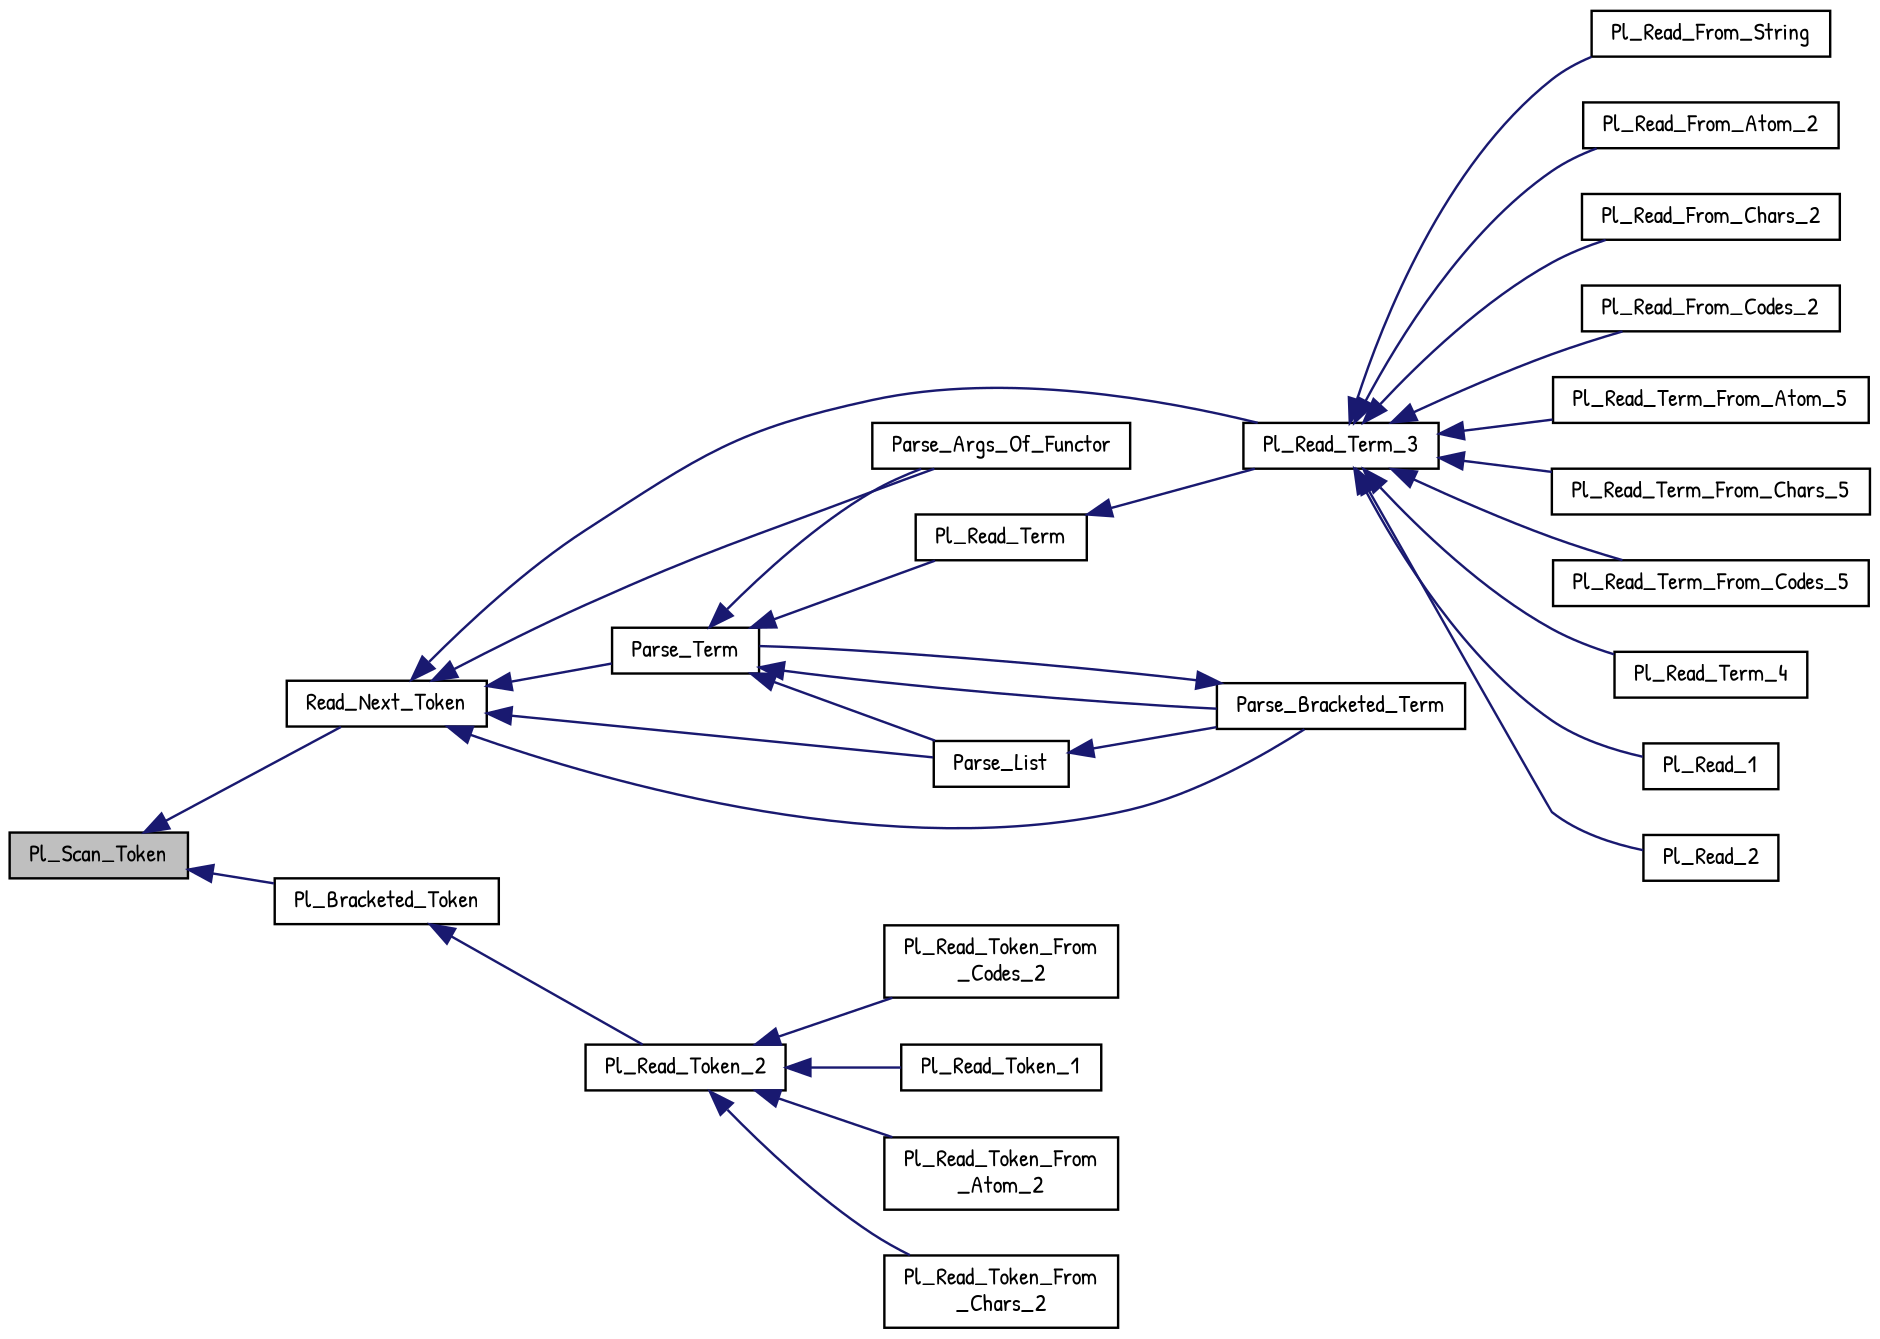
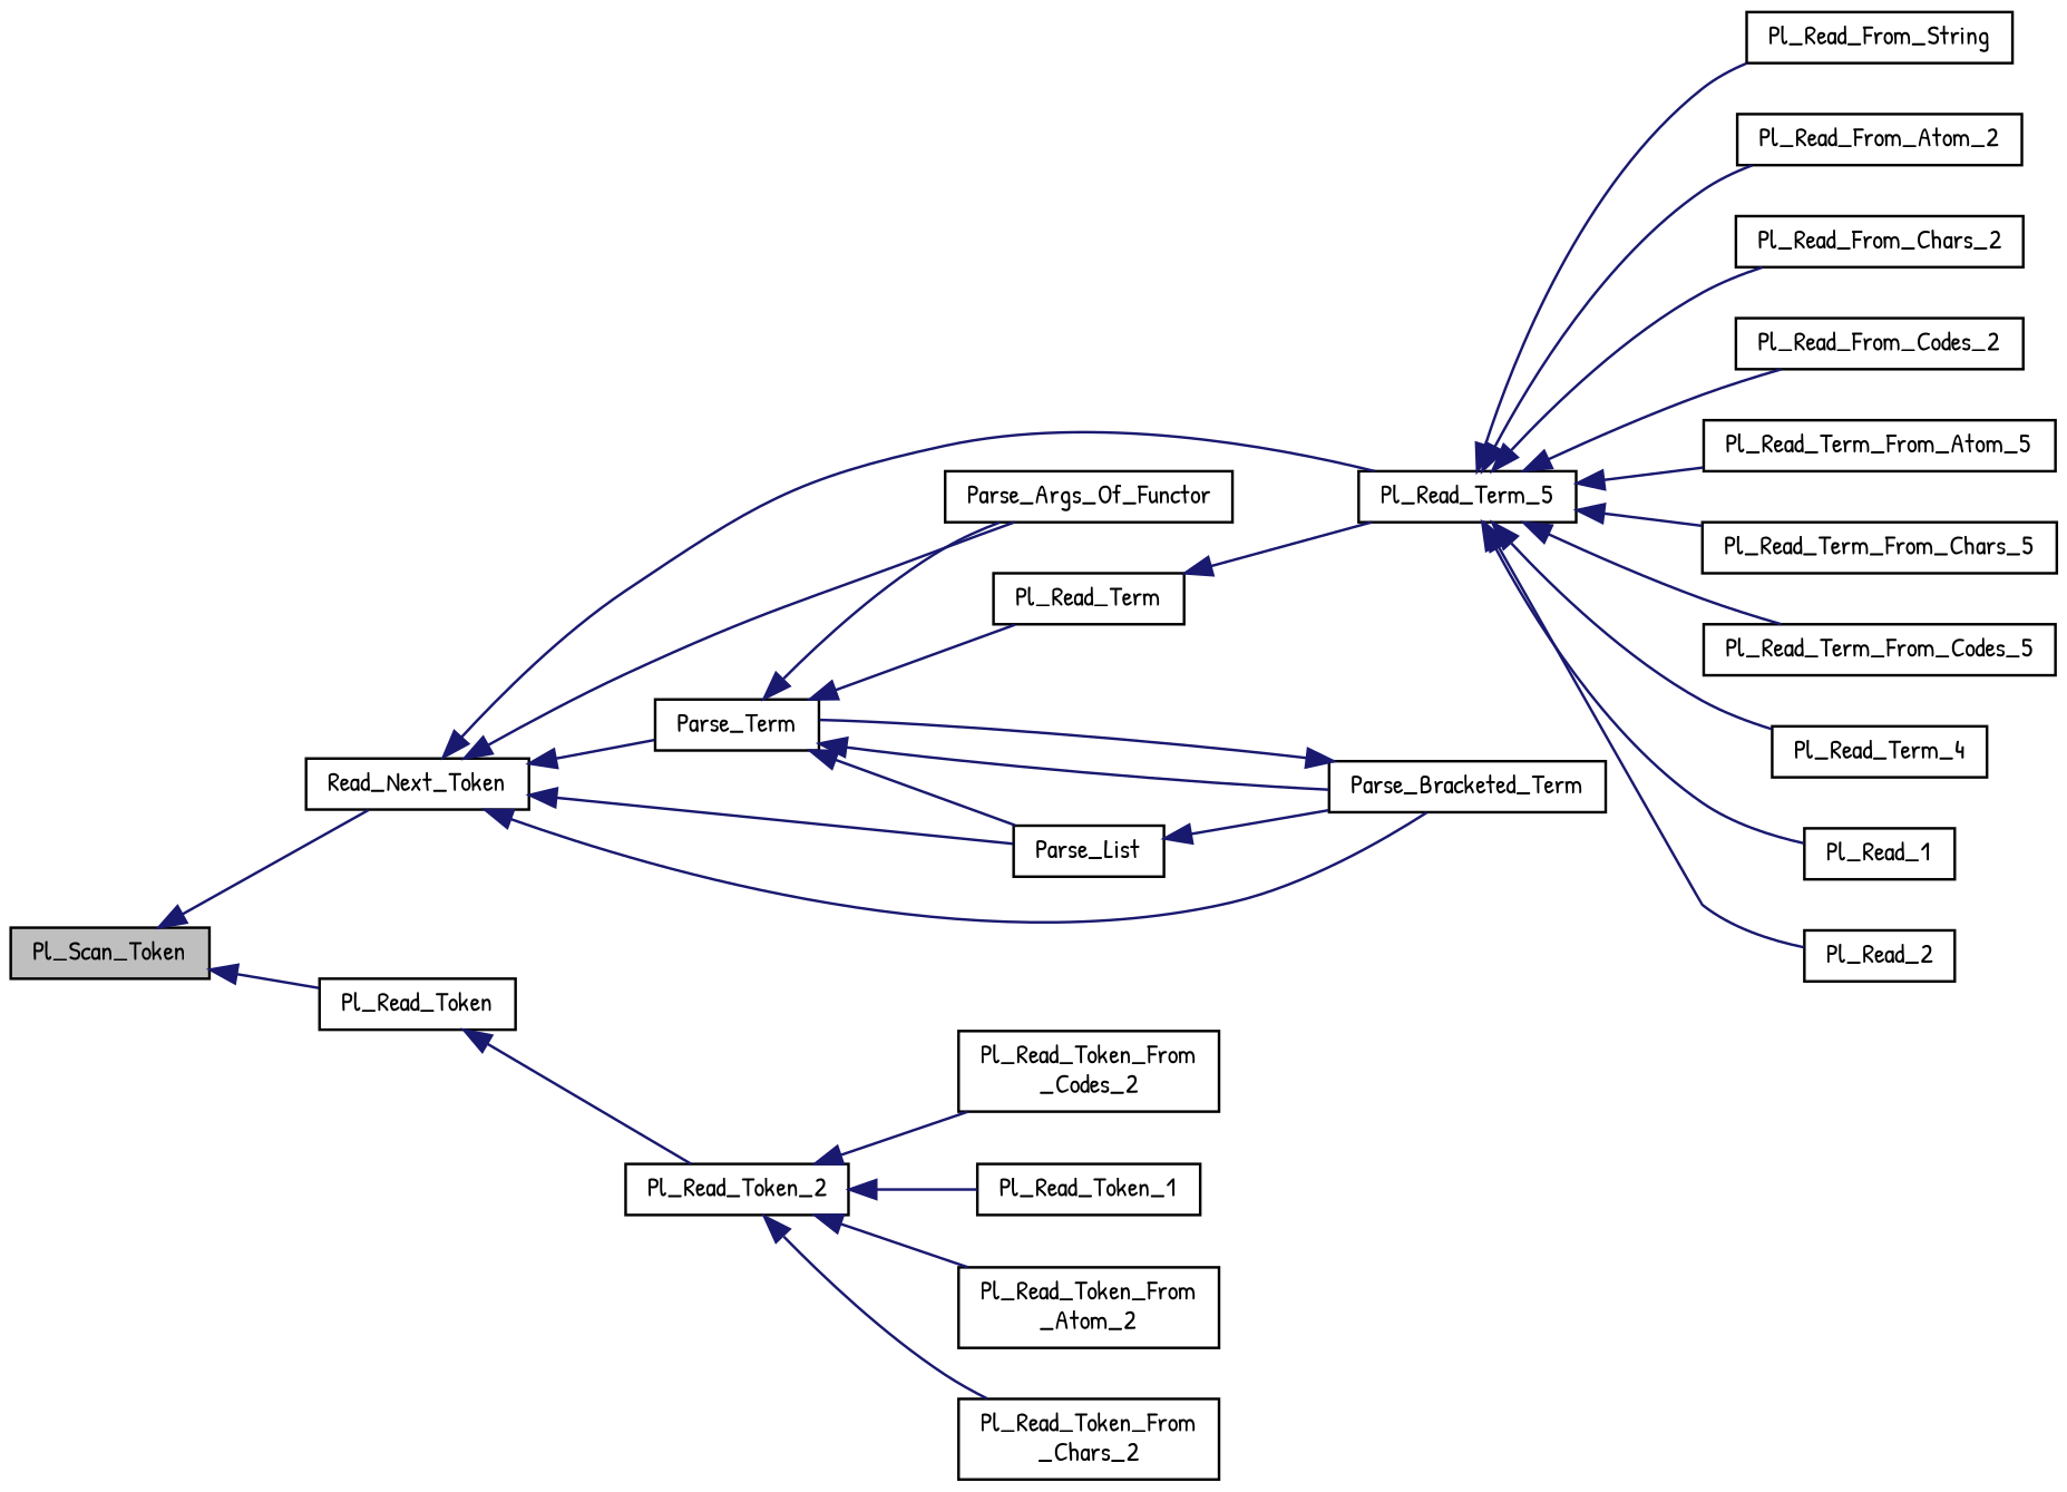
  digraph {
    fontname="Patrick Hand"
    rankdir=LR
    node [color=black fillcolor=white fontname="Patrick Hand" fontsize=10 shape=record style=filled]
    edge [color=midnightblue dir=back fontname="Patrick Hand" fontsize=10 labelfontname=Helvetica labelfontsize=10 style=solid]
    n1 [fillcolor=grey75 fontcolor=black height=0.2 label=Pl_Scan_Token width=0.4]
    n2 [height=0.2 label=Read_Next_Token width=0.4]
-   n3 [height=0.2 label=Pl_Bracketed_Token width=0.4]
+   n3 [height=0.2 label=Pl_Read_Token width=0.4]
    n4 [height=0.2 label=Parse_Term width=0.4]
    n5 [height=0.2 label=Parse_Args_Of_Functor width=0.4]
    n6 [height=0.2 label=Parse_Bracketed_Term width=0.4]
    n7 [height=0.2 label=Parse_List width=0.4]
-   n8 [height=0.2 label=Pl_Read_Term_3 width=0.4]
+   n8 [height=0.2 label=Pl_Read_Term_5 width=0.4]
    n9 [height=0.2 label=Pl_Read_Token_2 width=0.4]
    n10 [height=0.2 label=Pl_Read_Term width=0.4]
    n11 [height=0.2 label=Pl_Read_From_String width=0.4]
    n12 [height=0.2 label=Pl_Read_From_Atom_2 width=0.4]
    n13 [height=0.2 label=Pl_Read_From_Chars_2 width=0.4]
    n14 [height=0.2 label=Pl_Read_From_Codes_2 width=0.4]
    n15 [height=0.2 label=Pl_Read_Term_From_Atom_5 width=0.4]
    n16 [height=0.2 label=Pl_Read_Term_From_Chars_5 width=0.4]
    n17 [height=0.2 label=Pl_Read_Term_From_Codes_5 width=0.4]
    n18 [height=0.2 label=Pl_Read_Term_4 width=0.4]
    n19 [height=0.2 label=Pl_Read_1 width=0.4]
    n20 [height=0.2 label=Pl_Read_2 width=0.4]
    n21 [height=0.2 label="Pl_Read_Token_From\l_Atom_2" width=0.4]
    n22 [height=0.2 label="Pl_Read_Token_From\l_Chars_2" width=0.4]
    n23 [height=0.2 label="Pl_Read_Token_From\l_Codes_2" width=0.4]
    n24 [height=0.2 label=Pl_Read_Token_1 width=0.4]
    n1 -> n2
    n1 -> n3
    n2 -> n4
    n2 -> n5
    n2 -> n6
    n2 -> n7
    n2 -> n8
    n3 -> n9
    n4 -> n5
    n4 -> n6
    n4 -> n7
    n4 -> n10
    n6 -> n4
    n7 -> n6
    n8 -> n11
    n8 -> n12
    n8 -> n13
    n8 -> n14
    n8 -> n15
    n8 -> n16
    n8 -> n17
    n8 -> n18
    n8 -> n19
    n8 -> n20
    n9 -> n21
    n9 -> n22
    n9 -> n23
    n9 -> n24
    n10 -> n8
  }
